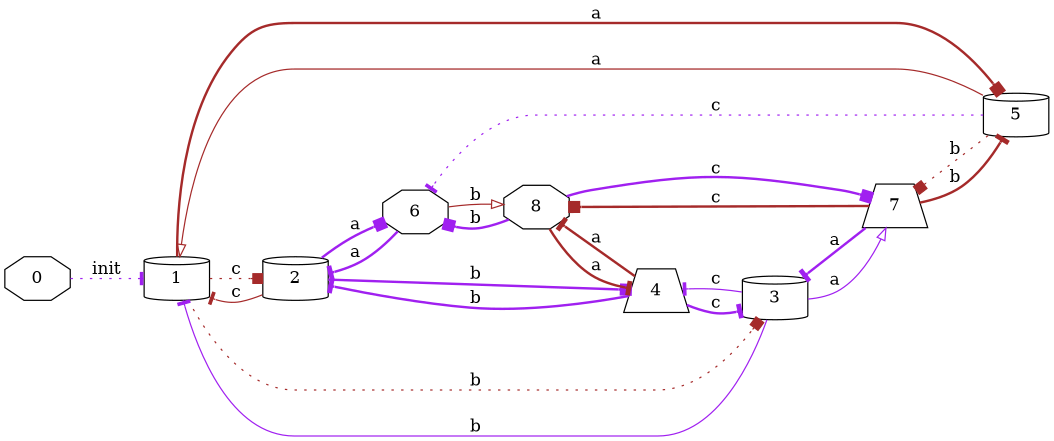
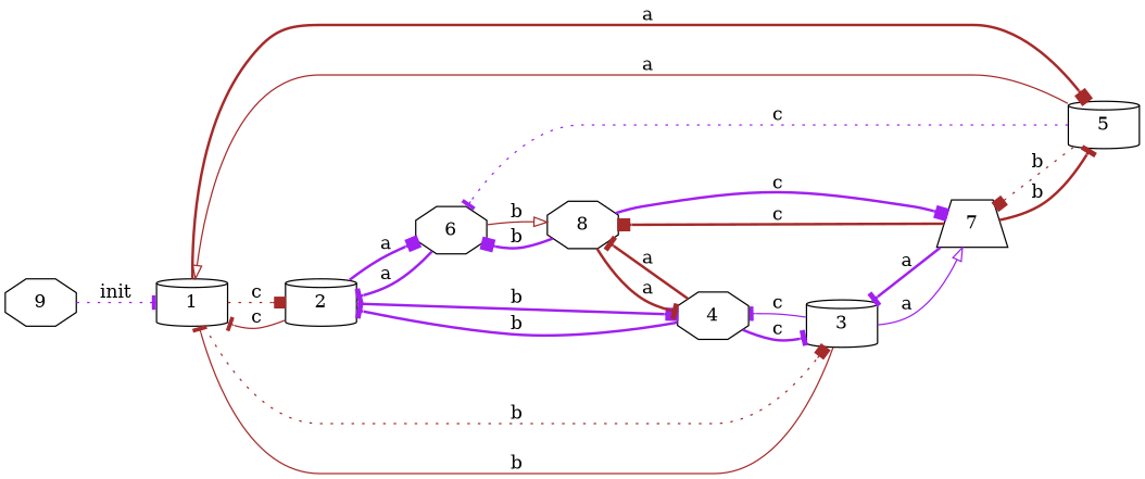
  digraph {
    rankdir=LR
    node [shape=cylinder]
    edge [arrowhead=tee color=brown style=bold]
    1
    2
    3
    5
-   4 [shape=trapezium]
+   4 [shape=octagon]
    6 [shape=octagon]
    7 [shape=trapezium]
-   0 [shape=octagon]
+   0 [shape=octagon label=9]
    8 [shape=octagon]
    1 -> 2 [arrowhead=box label=c style=dotted]
    1 -> 3 [arrowhead=box label=b style=dotted]
    1 -> 5 [arrowhead=box label=a]
    2 -> 1 [label=c style=solid]
    2 -> 4 [arrowhead=box color=purple label=b]
    2 -> 6 [arrowhead=box color=purple label=a]
-   3 -> 1 [color=purple label=b style=solid]
+   3 -> 1 [label=b style=solid]
    3 -> 4 [color=purple label=c style=solid]
    3 -> 7 [arrowhead=onormal color=purple label=a style=solid]
    5 -> 1 [arrowhead=onormal label=a style=solid]
    5 -> 6 [color=purple label=c style=dotted]
    5 -> 7 [arrowhead=box label=b style=dotted]
    4 -> 2 [color=purple label=b]
    4 -> 3 [color=purple label=c]
    4 -> 8 [label=a]
    6 -> 2 [color=purple label=a]
    6 -> 8 [arrowhead=onormal label=b style=solid]
    7 -> 3 [color=purple label=a]
    7 -> 5 [label=b]
    7 -> 8 [arrowhead=box label=c]
    0 -> 1 [color=purple label=init style=dotted]
    8 -> 4 [label=a]
    8 -> 6 [arrowhead=box color=purple label=b]
    8 -> 7 [arrowhead=box color=purple label=c]
  }
